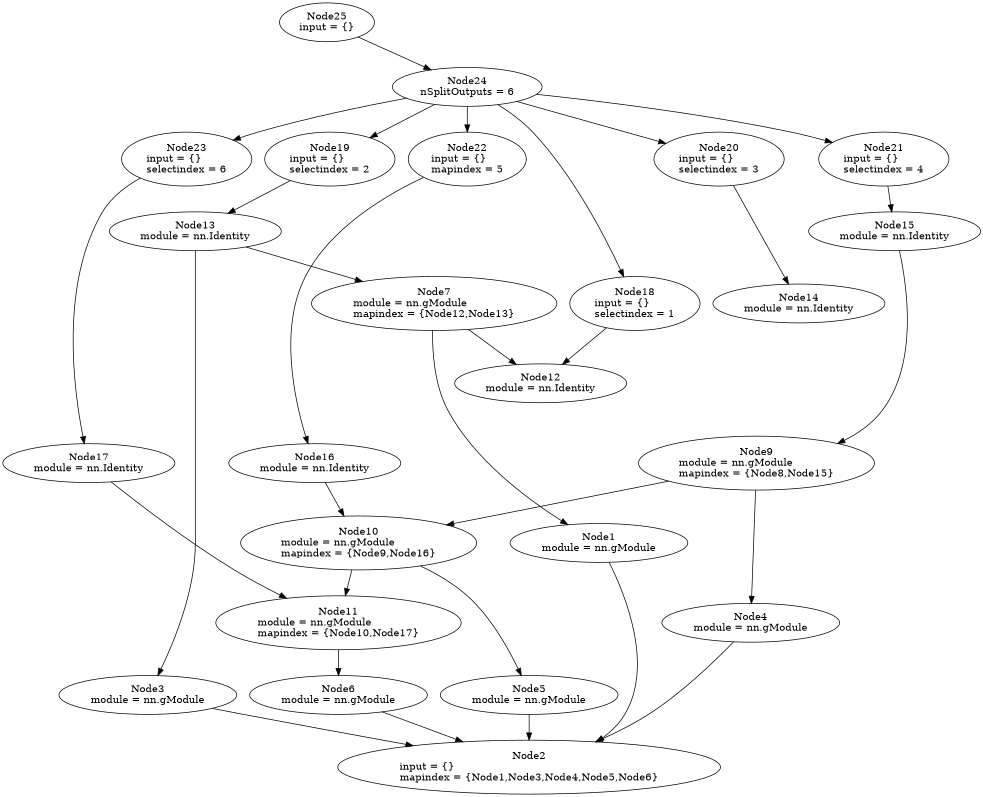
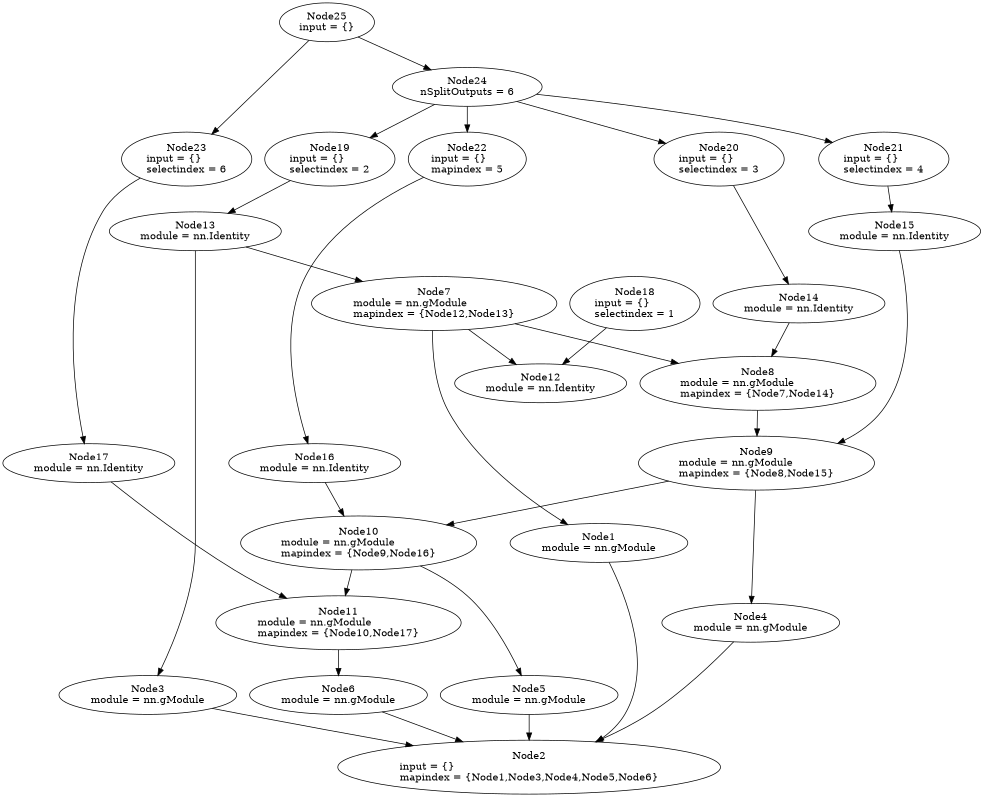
  digraph {
    node [shape=oval]
    n1 [height=0.70711 label="Node1\nmodule = nn.gModule" width=2.7683]
    n2 [height=0.98209 label="Node2\ninput = {}\lmapindex = {Node1,Node3,Node4,Node5,Node6}" width=5.8958]
    n3 [height=0.70711 label="Node3\nmodule = nn.gModule" width=2.7683]
    n4 [height=0.70711 label="Node4\nmodule = nn.gModule" width=2.7683]
    n5 [height=0.70711 label="Node5\nmodule = nn.gModule" width=2.7683]
    n6 [height=0.70711 label="Node6\nmodule = nn.gModule" width=2.7683]
    n7 [height=0.98209 label="Node7\nmodule = nn.gModule\lmapindex = {Node12,Node13}" width=3.7652]
+   n8 [height=0.98209 label="Node8\nmodule = nn.gModule\lmapindex = {Node7,Node14}" width=3.6277]
    n9 [height=0.70711 label="Node12\nmodule = nn.Identity" width=2.6307]
    n10 [height=0.98209 label="Node9\nmodule = nn.gModule\lmapindex = {Node8,Node15}" width=3.6277]
    n11 [height=0.98209 label="Node10\nmodule = nn.gModule\lmapindex = {Node9,Node16}" width=3.6277]
    n12 [height=0.98209 label="Node11\nmodule = nn.gModule\lmapindex = {Node10,Node17}" width=3.7652]
    n13 [height=0.70711 label="Node13\nmodule = nn.Identity" width=2.6307]
    n14 [height=0.70711 label="Node14\nmodule = nn.Identity" width=2.6307]
    n15 [height=0.70711 label="Node15\nmodule = nn.Identity" width=2.6307]
    n16 [height=0.70711 label="Node16\nmodule = nn.Identity" width=2.6307]
    n17 [height=0.70711 label="Node17\nmodule = nn.Identity" width=2.6307]
    n18 [height=0.98209 label="Node18\ninput = {}\lselectindex = 1" width=1.9812]
    n19 [height=0.98209 label="Node19\ninput = {}\lselectindex = 2" width=1.9812]
    n20 [height=0.98209 label="Node20\ninput = {}\lselectindex = 3" width=1.9812]
    n21 [height=0.98209 label="Node21\ninput = {}\lselectindex = 4" width=1.9812]
    n22 [height=0.98209 label="Node22\ninput = {}\lmapindex = 5" width=1.9812]
    n23 [height=0.98209 label="Node23\ninput = {}\lselectindex = 6" width=1.9812]
    n24 [height=0.70711 label="Node24\nnSplitOutputs = 6" width=2.2723]
    n25 [height=0.70711 label="Node25\ninput = {}" width=1.4361]
    n1 -> n2
    n3 -> n2
    n4 -> n2
    n5 -> n2
    n6 -> n2
    n7 -> n1
+   n7 -> n8
    n7 -> n9
+   n8 -> n10
    n10 -> n4
    n10 -> n11
    n11 -> n5
    n11 -> n12
    n12 -> n6
    n13 -> n3
    n13 -> n7
+   n14 -> n8
    n15 -> n10
    n16 -> n11
    n17 -> n12
    n18 -> n9
    n19 -> n13
    n20 -> n14
    n21 -> n15
    n22 -> n16
    n23 -> n17
-   n24 -> n18
    n24 -> n19
    n24 -> n20
    n24 -> n21
    n24 -> n22
-   n24 -> n23
+   n25 -> n23
    n25 -> n24
  }
